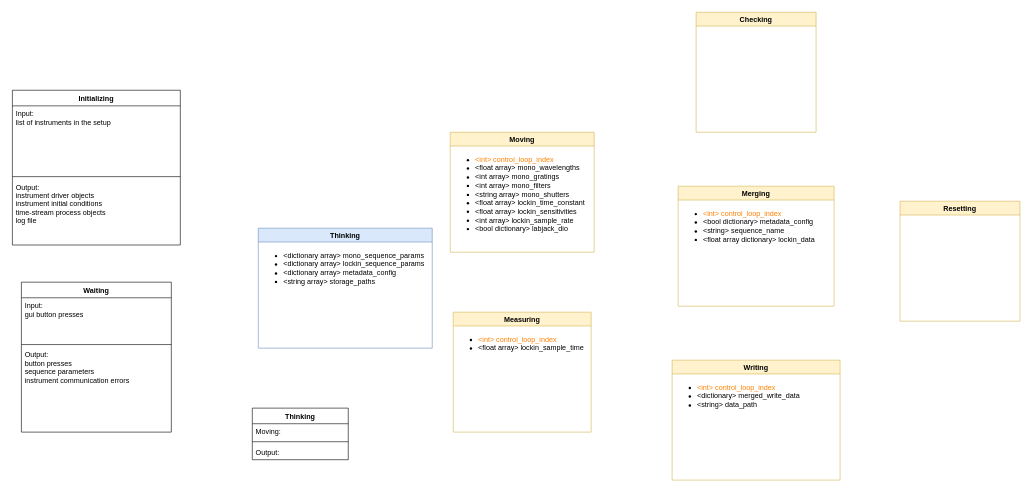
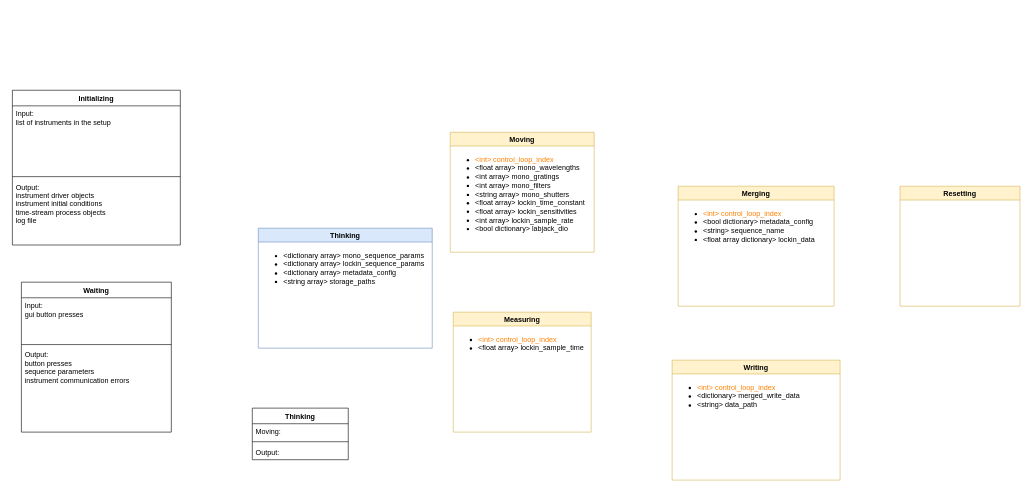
  <mxCell id="0" />
  <mxCell id="1" parent="0" />
  <mxCell id="2" value="Thinking" style="swimlane;startSize=23;fillColor=#dae8fc;strokeColor=#6c8ebf;" parent="1" vertex="1"><mxGeometry x="430" y="380" width="290" height="200" as="geometry" /></mxCell>
  <mxCell id="3" value="&lt;ul&gt;&lt;li&gt;&amp;lt;dictionary array&amp;gt; mono_sequence_params&lt;/li&gt;&lt;li&gt;&amp;lt;dictionary array&amp;gt; lockin_sequence_params&lt;/li&gt;&lt;li&gt;&amp;lt;dictionary array&amp;gt; metadata_config&lt;/li&gt;&lt;li&gt;&amp;lt;string array&amp;gt; storage_paths&amp;nbsp;&lt;/li&gt;&lt;/ul&gt;" style="rounded=0;whiteSpace=wrap;html=1;align=left;fillColor=none;strokeColor=none;verticalAlign=top;" parent="2" vertex="1"><mxGeometry y="20" width="290" height="180" as="geometry" /></mxCell>
  <mxCell id="4" value="Moving" style="swimlane;startSize=23;fillColor=#fff2cc;strokeColor=#d6b656;" parent="1" vertex="1"><mxGeometry x="750" y="220" width="240" height="200" as="geometry" /></mxCell>
  <mxCell id="5" value="&lt;ul&gt;&lt;li&gt;&lt;font color=&quot;#ff8000&quot;&gt;&amp;lt;int&amp;gt; control_loop_index&lt;/font&gt;&lt;/li&gt;&lt;li&gt;&amp;lt;float array&amp;gt; mono_wavelengths&lt;/li&gt;&lt;li&gt;&amp;lt;int array&amp;gt; mono_gratings&lt;/li&gt;&lt;li&gt;&amp;lt;int array&amp;gt; mono_filters&lt;/li&gt;&lt;li&gt;&amp;lt;string array&amp;gt; mono_shutters&lt;/li&gt;&lt;li&gt;&amp;lt;float array&amp;gt; lockin_time_constant&lt;/li&gt;&lt;li&gt;&amp;lt;float array&amp;gt; lockin_sensitivities&lt;/li&gt;&lt;li&gt;&amp;lt;int array&amp;gt; lockin_sample_rate&lt;/li&gt;&lt;li&gt;&amp;lt;bool dictionary&amp;gt; labjack_dio&lt;/li&gt;&lt;/ul&gt;" style="rounded=0;whiteSpace=wrap;html=1;align=left;fillColor=none;strokeColor=none;verticalAlign=top;" parent="4" vertex="1"><mxGeometry y="20" width="240" height="180" as="geometry" /></mxCell>
  <mxCell id="6" value="Measuring" style="swimlane;fillColor=#fff2cc;strokeColor=#d6b656;" parent="1" vertex="1"><mxGeometry x="755" y="520" width="230" height="200" as="geometry" /></mxCell>
  <mxCell id="7" value="&lt;ul&gt;&lt;li&gt;&lt;font color=&quot;#ff8000&quot;&gt;&amp;lt;int&amp;gt; control_loop_index&lt;/font&gt;&lt;/li&gt;&lt;li&gt;&amp;lt;float array&amp;gt; lockin_sample_time&lt;/li&gt;&lt;/ul&gt;" style="rounded=0;whiteSpace=wrap;html=1;align=left;fillColor=none;strokeColor=none;verticalAlign=top;" parent="6" vertex="1"><mxGeometry y="20" width="230" height="180" as="geometry" /></mxCell>
- <mxCell id="8" value="Checking" style="swimlane;startSize=23;fillColor=#fff2cc;strokeColor=#d6b656;" parent="1" vertex="1"><mxGeometry x="1160" y="20" width="200" height="200" as="geometry" /></mxCell>
  <mxCell id="9" value="Merging" style="swimlane;fillColor=#fff2cc;strokeColor=#d6b656;" parent="1" vertex="1"><mxGeometry x="1130" y="310" width="260" height="200" as="geometry" /></mxCell>
  <mxCell id="10" value="&lt;ul&gt;&lt;li&gt;&lt;font color=&quot;#ff8000&quot;&gt;&amp;lt;int&amp;gt; control_loop_index&lt;/font&gt;&lt;/li&gt;&lt;li&gt;&amp;lt;bool dictionary&amp;gt; metadata_config&lt;/li&gt;&lt;li&gt;&amp;lt;string&amp;gt; sequence_name&lt;/li&gt;&lt;li&gt;&amp;lt;float array dictionary&amp;gt; lockin_data&lt;/li&gt;&lt;/ul&gt;" style="rounded=0;whiteSpace=wrap;html=1;align=left;fillColor=none;strokeColor=none;verticalAlign=top;" parent="9" vertex="1"><mxGeometry y="20" width="260" height="180" as="geometry" /></mxCell>
  <mxCell id="11" value="Writing" style="swimlane;fillColor=#fff2cc;strokeColor=#d6b656;" parent="1" vertex="1"><mxGeometry x="1120" y="600" width="280" height="200" as="geometry" /></mxCell>
  <mxCell id="12" value="&lt;ul&gt;&lt;li&gt;&lt;font color=&quot;#ff8000&quot;&gt;&amp;lt;int&amp;gt; control_loop_index&lt;/font&gt;&lt;/li&gt;&lt;li&gt;&amp;lt;dictionary&amp;gt; merged_write_data&lt;/li&gt;&lt;li&gt;&amp;lt;string&amp;gt; data_path&lt;/li&gt;&lt;/ul&gt;" style="rounded=0;whiteSpace=wrap;html=1;align=left;fillColor=none;strokeColor=none;verticalAlign=top;" parent="11" vertex="1"><mxGeometry y="20" width="280" height="180" as="geometry" /></mxCell>
- <mxCell id="13" value="Resetting" style="swimlane;startSize=23;fillColor=#fff2cc;strokeColor=#d6b656;" parent="1" vertex="1"><mxGeometry x="1500" y="335" width="200" height="200" as="geometry" /></mxCell>
+ <mxCell id="13" value="Resetting" style="swimlane;startSize=23;fillColor=#fff2cc;strokeColor=#d6b656;" parent="1" vertex="1"><mxGeometry x="1500" y="310" width="200" height="200" as="geometry" /></mxCell>
  <mxCell id="14" value="Initializing" style="swimlane;fontStyle=1;align=center;verticalAlign=top;childLayout=stackLayout;horizontal=1;startSize=26;horizontalStack=0;resizeParent=1;resizeParentMax=0;resizeLast=0;collapsible=1;marginBottom=0;" vertex="1" parent="1"><mxGeometry x="20" y="150" width="280" height="258" as="geometry" /></mxCell>
  <mxCell id="15" value="Input:&#10;list of instruments in the setup&#10;" style="text;strokeColor=none;fillColor=none;align=left;verticalAlign=top;spacingLeft=4;spacingRight=4;overflow=hidden;rotatable=0;points=[[0,0.5],[1,0.5]];portConstraint=eastwest;fontStyle=0" vertex="1" parent="14"><mxGeometry y="26" width="280" height="114" as="geometry" /></mxCell>
  <mxCell id="16" value="" style="line;strokeWidth=1;fillColor=none;align=left;verticalAlign=middle;spacingTop=-1;spacingLeft=3;spacingRight=3;rotatable=0;labelPosition=right;points=[];portConstraint=eastwest;" vertex="1" parent="14"><mxGeometry y="140" width="280" height="8" as="geometry" /></mxCell>
  <mxCell id="17" value="Output:&#10;instrument driver objects&#10;instrument initial conditions&#10;time-stream process objects&#10;log file" style="text;strokeColor=none;fillColor=none;align=left;verticalAlign=top;spacingLeft=4;spacingRight=4;overflow=hidden;rotatable=0;points=[[0,0.5],[1,0.5]];portConstraint=eastwest;" vertex="1" parent="14"><mxGeometry y="148" width="280" height="110" as="geometry" /></mxCell>
  <mxCell id="18" value="Waiting" style="swimlane;fontStyle=1;align=center;verticalAlign=top;childLayout=stackLayout;horizontal=1;startSize=26;horizontalStack=0;resizeParent=1;resizeParentMax=0;resizeLast=0;collapsible=1;marginBottom=0;" vertex="1" parent="1"><mxGeometry x="35" y="470" width="250" height="250" as="geometry" /></mxCell>
  <mxCell id="19" value="Input:&#10;gui button presses" style="text;strokeColor=none;fillColor=none;align=left;verticalAlign=top;spacingLeft=4;spacingRight=4;overflow=hidden;rotatable=0;points=[[0,0.5],[1,0.5]];portConstraint=eastwest;" vertex="1" parent="18"><mxGeometry y="26" width="250" height="74" as="geometry" /></mxCell>
  <mxCell id="20" value="" style="line;strokeWidth=1;fillColor=none;align=left;verticalAlign=middle;spacingTop=-1;spacingLeft=3;spacingRight=3;rotatable=0;labelPosition=right;points=[];portConstraint=eastwest;" vertex="1" parent="18"><mxGeometry y="100" width="250" height="8" as="geometry" /></mxCell>
  <mxCell id="21" value="Output:&#10;button presses&#10;sequence parameters&#10;instrument communication errors" style="text;strokeColor=none;fillColor=none;align=left;verticalAlign=top;spacingLeft=4;spacingRight=4;overflow=hidden;rotatable=0;points=[[0,0.5],[1,0.5]];portConstraint=eastwest;" vertex="1" parent="18"><mxGeometry y="108" width="250" height="142" as="geometry" /></mxCell>
  <mxCell id="22" value="Thinking" style="swimlane;fontStyle=1;align=center;verticalAlign=top;childLayout=stackLayout;horizontal=1;startSize=26;horizontalStack=0;resizeParent=1;resizeParentMax=0;resizeLast=0;collapsible=1;marginBottom=0;" vertex="1" parent="1"><mxGeometry x="420" y="680" width="160" height="86" as="geometry" /></mxCell>
  <mxCell id="23" value="Moving:" style="text;strokeColor=none;fillColor=none;align=left;verticalAlign=top;spacingLeft=4;spacingRight=4;overflow=hidden;rotatable=0;points=[[0,0.5],[1,0.5]];portConstraint=eastwest;" vertex="1" parent="22"><mxGeometry y="26" width="160" height="26" as="geometry" /></mxCell>
  <mxCell id="24" value="" style="line;strokeWidth=1;fillColor=none;align=left;verticalAlign=middle;spacingTop=-1;spacingLeft=3;spacingRight=3;rotatable=0;labelPosition=right;points=[];portConstraint=eastwest;" vertex="1" parent="22"><mxGeometry y="52" width="160" height="8" as="geometry" /></mxCell>
  <mxCell id="25" value="Output:" style="text;strokeColor=none;fillColor=none;align=left;verticalAlign=top;spacingLeft=4;spacingRight=4;overflow=hidden;rotatable=0;points=[[0,0.5],[1,0.5]];portConstraint=eastwest;" vertex="1" parent="22"><mxGeometry y="60" width="160" height="26" as="geometry" /></mxCell>
